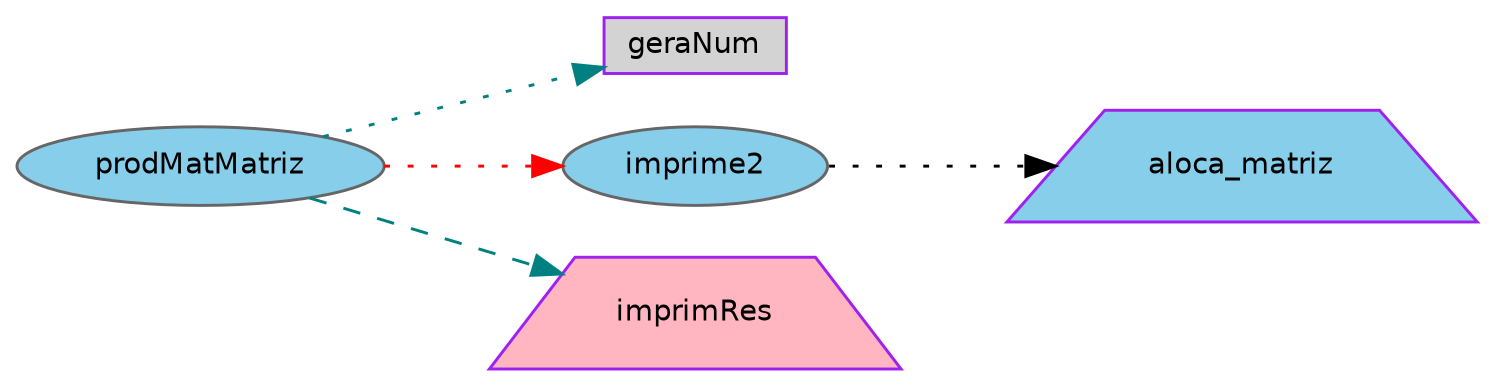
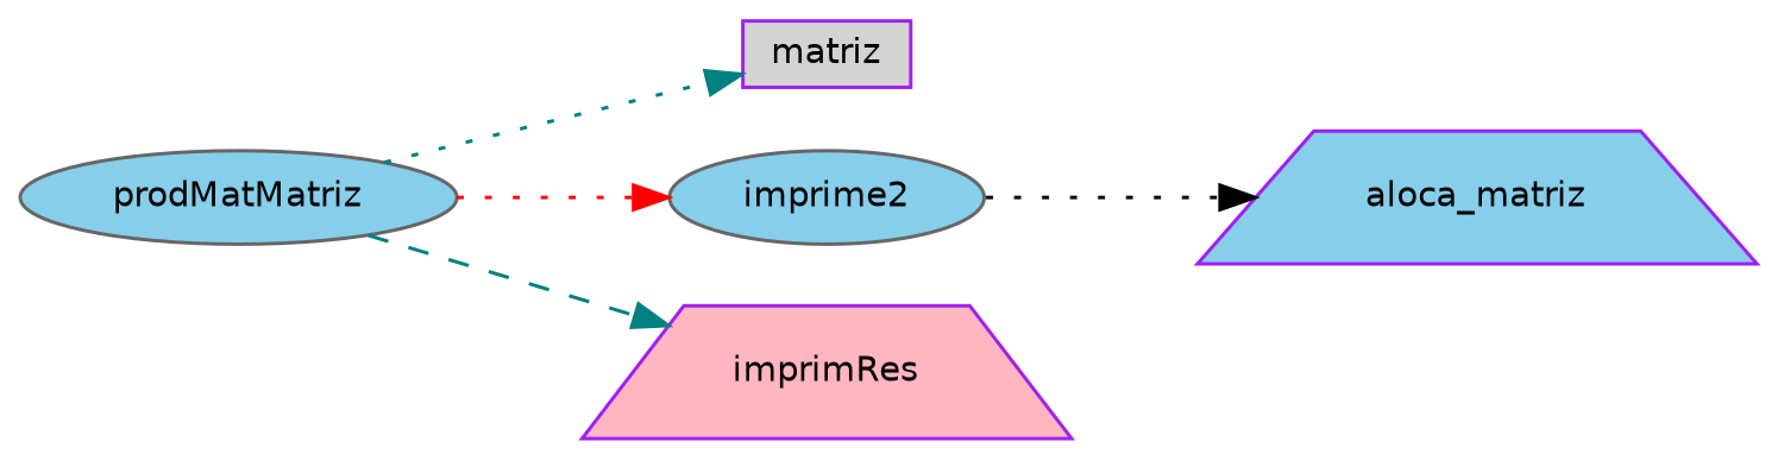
  digraph {
    rankdir=LR
    node [color=purple fillcolor=skyblue fontname=Helvetica fontsize=10 shape=ellipse style=filled]
    edge [color=teal fontname=Helvetica fontsize=10 labelfontname=Helvetica labelfontsize=10 style=dotted]
    n1 [color=gray40 fontcolor=black height=0.2 label=prodMatMatriz width=0.4]
-   n2 [fillcolor=lightgrey height=0.2 label=geraNum shape=box width=0.4]
+   n2 [fillcolor=lightgrey height=0.2 label=matriz shape=box width=0.4]
    n3 [color=gray40 height=0.2 label=imprime2 width=0.4]
    n4 [fillcolor=lightpink height=0.2 label=imprimRes shape=trapezium width=0.4]
    n5 [height=0.2 label=aloca_matriz shape=trapezium width=0.4]
    n1 -> n2
    n1 -> n3 [color=red]
    n1 -> n4 [style=dashed]
    n3 -> n5 [color=black]
  }
